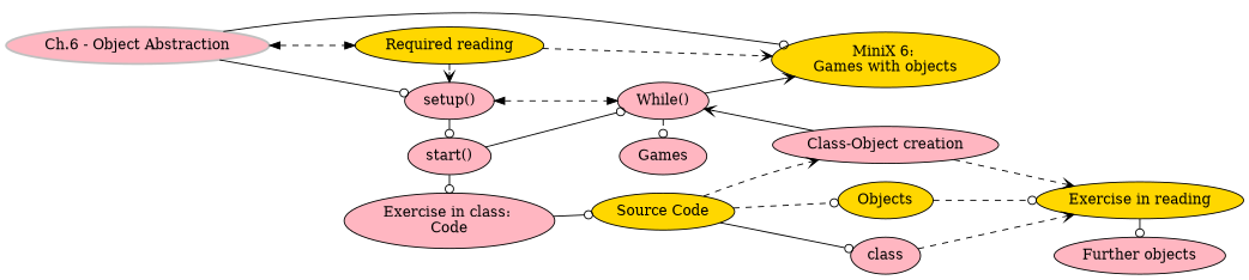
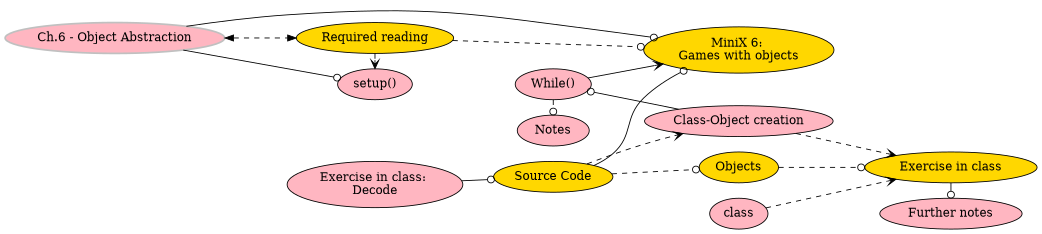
  digraph {
    rankdir=LR
    node [fillcolor=lightpink style=filled]
    edge [arrowhead=odot style=solid]
    n1 [label="setup()"]
-   n2 [label="start()"]
-   n3 [label="Exercise in class: \nCode"]
+   n3 [label="Exercise in class: \nDecode"]
    n4 [fillcolor=gold label="Required reading"]
    n5 [label=class]
    n6 [fillcolor=gold label=Objects]
    n7 [label="Class-Object creation"]
    n8 [fillcolor=gold label="MiniX 6: \nGames with objects"]
-   n9 [fillcolor=gold label="Exercise in reading"]
-   n10 [label="Further objects"]
+   n9 [fillcolor=gold label="Exercise in class"]
+   n10 [label="Further notes"]
    n11 [label="While()"]
-   n12 [label=Games]
+   n12 [label=Notes]
    n13 [fillcolor=gold label="Source Code"]
    n14 [color=grey label="Ch.6 - Object Abstraction" style="bold,filled"]
    subgraph sub_1 {
      rank=same
      n1
-     n2
      n3
    }
    subgraph sub_2 {
      rank=same
      n3
      n4
    }
    subgraph sub_3 {
      rank=same
      n5
      n6
      n7
    }
    subgraph sub_4 {
      rank=same
      n5
      n8
    }
    subgraph sub_5 {
      rank=same
      n9
      n10
    }
    subgraph sub_6 {
      rank=same
      n11
      n12
    }
-   n1 -> n2
-   n1 -> n11 [dir=both style=dashed arrowhead=""]
-   n2 -> n3
-   n2 -> n11
    n3 -> n13
    n4 -> n1 [arrowhead=vee style=dashed]
-   n4 -> n8 [arrowhead=vee style=dashed]
+   n4 -> n8 [style=dashed]
    n5 -> n9 [arrowhead=vee style=dashed]
    n6 -> n9 [style=dashed]
    n7 -> n9 [arrowhead=vee style=dashed]
-   n7 -> n11 [arrowhead=vee]
+   n7 -> n11
    n9 -> n10
    n11 -> n8 [arrowhead=vee]
    n11 -> n12 [style=dashed]
-   n13 -> n5
+   n13 -> n8
    n13 -> n6 [style=dashed]
    n13 -> n7 [arrowhead=vee style=dashed]
    n14 -> n1
    n14 -> n4 [dir=both minlen=2 style=dashed arrowhead=""]
    n14 -> n8
  }
